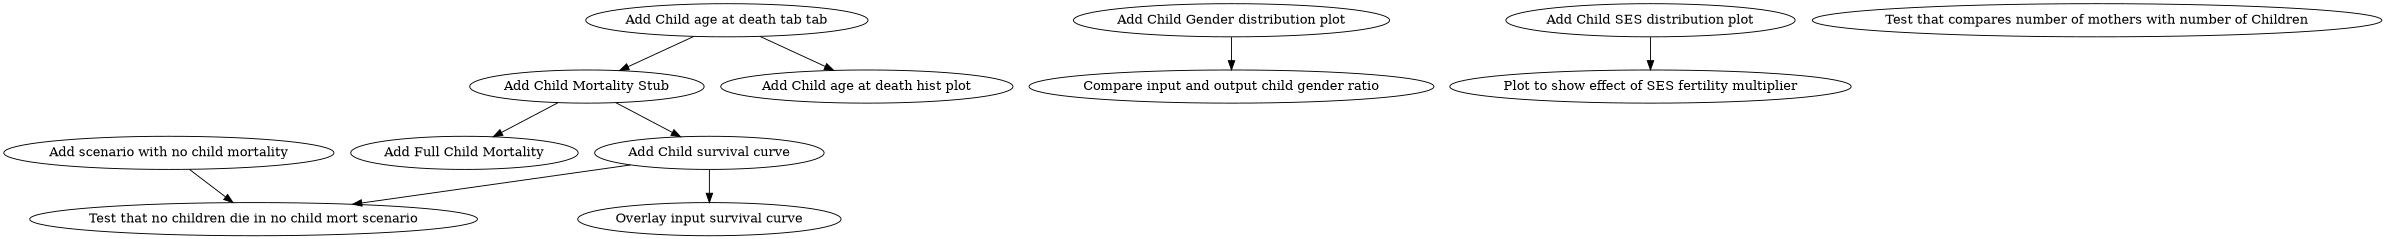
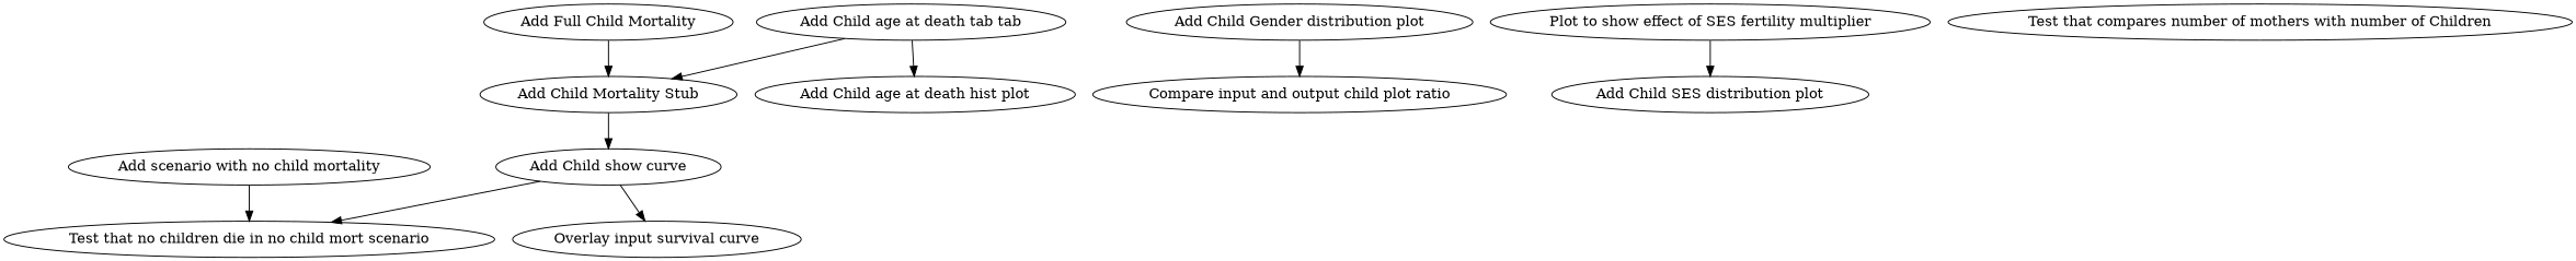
  digraph {
    "Add Child Mortality Stub"
    "Add Full Child Mortality"
-   "Add Child survival curve"
+   "Add Child survival curve" [label="Add Child show curve"]
    "Test that no children die in no child mort scenario"
    "Overlay input survival curve"
    n6 [label="Add Child age at death tab tab"]
    "Add Child age at death hist plot"
    "Add Child Gender distribution plot"
-   "Compare input and output child gender ratio"
+   "Compare input and output child gender ratio" [label="Compare input and output child plot ratio"]
    "Add Child SES distribution plot"
    "Plot to show effect of SES fertility multiplier"
    "Add scenario with no child mortality"
    "Test that compares number of mothers with number of Children"
-   "Add Child Mortality Stub" -> "Add Full Child Mortality"
+   "Add Full Child Mortality" -> "Add Child Mortality Stub"
    "Add Child Mortality Stub" -> "Add Child survival curve"
    "Add Child survival curve" -> "Test that no children die in no child mort scenario"
    "Add Child survival curve" -> "Overlay input survival curve"
    n6 -> "Add Child Mortality Stub"
    n6 -> "Add Child age at death hist plot"
    "Add Child Gender distribution plot" -> "Compare input and output child gender ratio"
-   "Add Child SES distribution plot" -> "Plot to show effect of SES fertility multiplier"
+   "Plot to show effect of SES fertility multiplier" -> "Add Child SES distribution plot"
    "Add scenario with no child mortality" -> "Test that no children die in no child mort scenario"
  }
